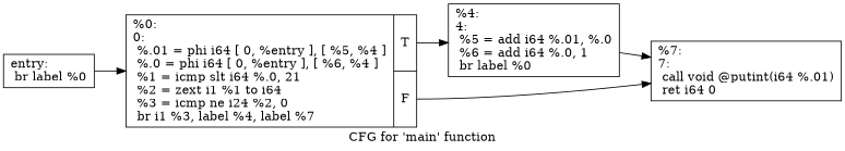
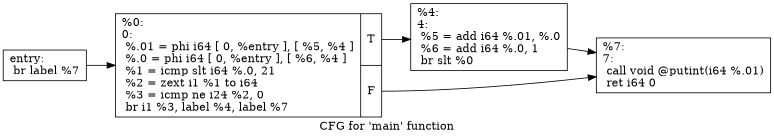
  digraph {
    label="CFG for 'main' function"
    rankdir=LR
    node [shape=record]
-   n1 [label="{entry:\l  br label %0\l}"]
+   n1 [label="{entry:\l  br label %7\l}"]
    n2 [label="{%0:\l0:                                                \l  %.01 = phi i64 [ 0, %entry ], [ %5, %4 ]\l  %.0 = phi i64 [ 0, %entry ], [ %6, %4 ]\l  %1 = icmp slt i64 %.0, 21\l  %2 = zext i1 %1 to i64\l  %3 = icmp ne i24 %2, 0\l  br i1 %3, label %4, label %7\l|{<s0>T|<s1>F}}"]
-   n3 [label="{%4:\l4:                                                \l  %5 = add i64 %.01, %.0\l  %6 = add i64 %.0, 1\l  br label %0\l}"]
+   n3 [label="{%4:\l4:                                                \l  %5 = add i64 %.01, %.0\l  %6 = add i64 %.0, 1\l  br slt %0\l}"]
    n4 [label="{%7:\l7:                                                \l  call void @putint(i64 %.01)\l  ret i64 0\l}"]
    n1 -> n2
    n2 -> n3 [tailport=s0]
    n2 -> n4 [tailport=s1]
    n3 -> n4
  }
